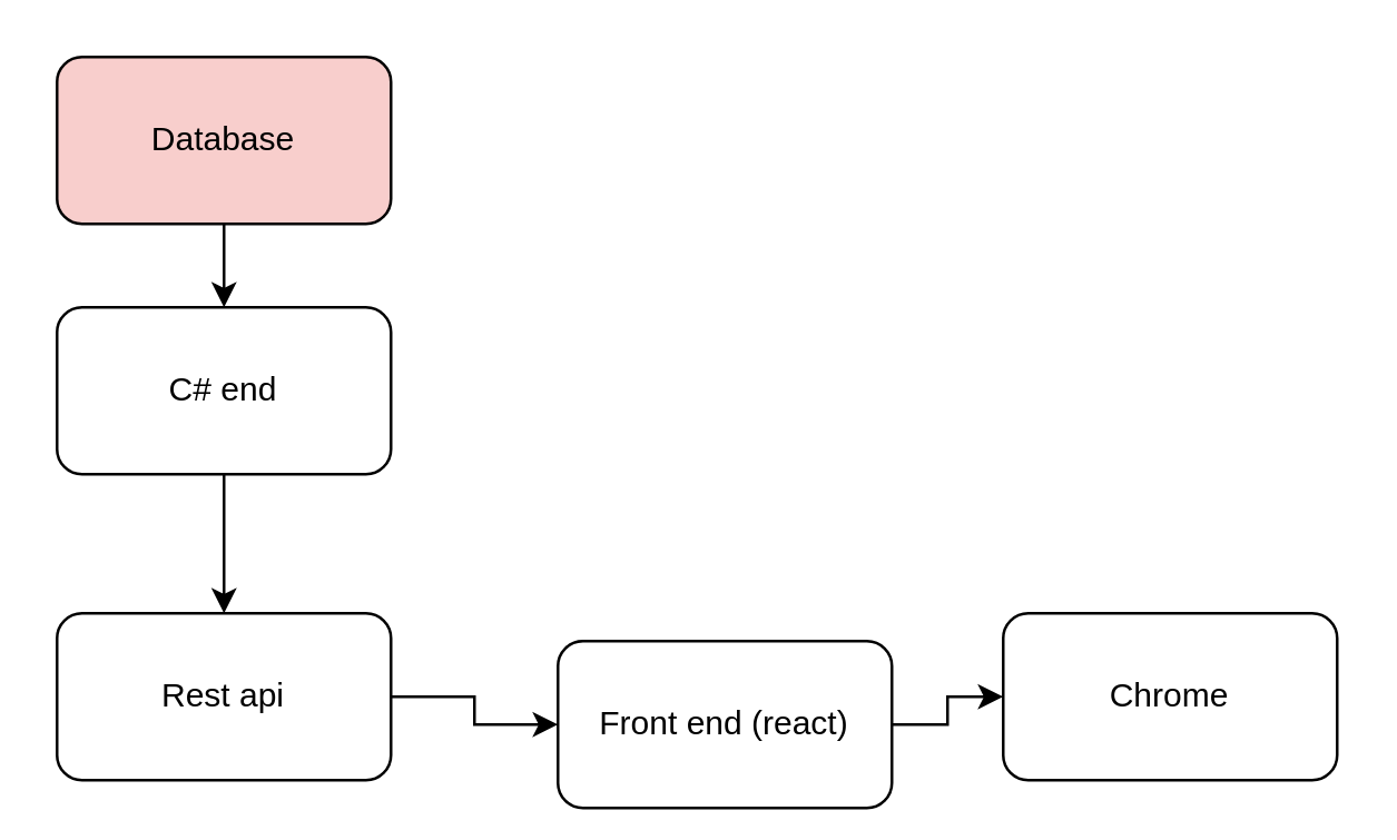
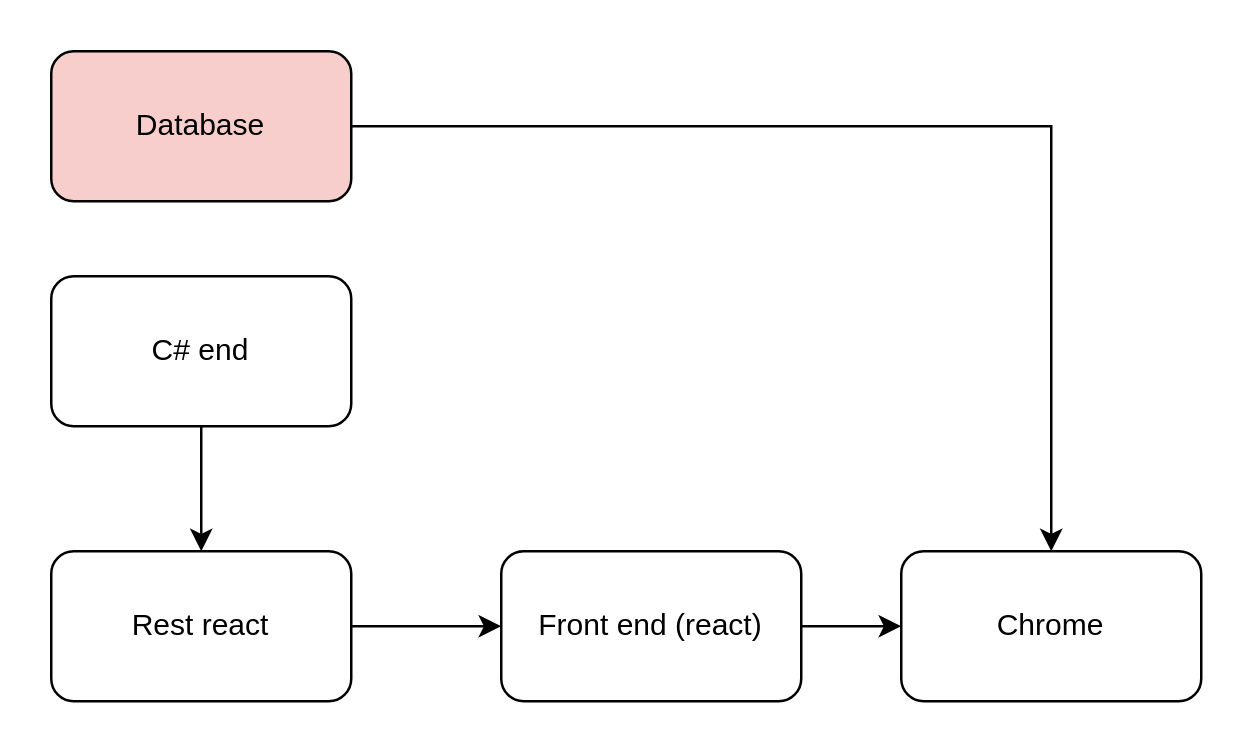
  <mxCell id="0" />
  <mxCell id="1" parent="0" />
  <mxCell id="2" value="" style="edgeStyle=orthogonalEdgeStyle;rounded=0;orthogonalLoop=1;jettySize=auto;html=1;" edge="1" parent="1" source="3" target="7"><mxGeometry relative="1" as="geometry" /></mxCell>
  <mxCell id="3" value="C# end" style="rounded=1;whiteSpace=wrap;html=1;" vertex="1" parent="1"><mxGeometry x="20" y="110" width="120" height="60" as="geometry" /></mxCell>
- <mxCell id="4" value="" style="edgeStyle=orthogonalEdgeStyle;rounded=0;orthogonalLoop=1;jettySize=auto;html=1;" edge="1" parent="1" source="5" target="3"><mxGeometry relative="1" as="geometry" /></mxCell>
+ <mxCell id="4" value="" style="edgeStyle=orthogonalEdgeStyle;rounded=0;orthogonalLoop=1;jettySize=auto;html=1;" edge="1" parent="1" source="5" target="10"><mxGeometry relative="1" as="geometry" /></mxCell>
  <mxCell id="5" value="Database" style="rounded=1;whiteSpace=wrap;html=1;fillColor=#f8cecc;" vertex="1" parent="1"><mxGeometry x="20" y="20" width="120" height="60" as="geometry" /></mxCell>
  <mxCell id="6" value="" style="edgeStyle=orthogonalEdgeStyle;rounded=0;orthogonalLoop=1;jettySize=auto;html=1;" edge="1" parent="1" source="7" target="9"><mxGeometry relative="1" as="geometry" /></mxCell>
- <mxCell id="7" value="Rest api" style="rounded=1;whiteSpace=wrap;html=1;" vertex="1" parent="1"><mxGeometry x="20" y="220" width="120" height="60" as="geometry" /></mxCell>
+ <mxCell id="7" value="Rest react" style="rounded=1;whiteSpace=wrap;html=1;" vertex="1" parent="1"><mxGeometry x="20" y="220" width="120" height="60" as="geometry" /></mxCell>
  <mxCell id="8" value="" style="edgeStyle=orthogonalEdgeStyle;rounded=0;orthogonalLoop=1;jettySize=auto;html=1;" edge="1" parent="1" source="9" target="10"><mxGeometry relative="1" as="geometry" /></mxCell>
- <mxCell id="9" value="Front end (react)" style="rounded=1;whiteSpace=wrap;html=1;" vertex="1" parent="1"><mxGeometry x="200" y="230" width="120" height="60" as="geometry" /></mxCell>
+ <mxCell id="9" value="Front end (react)" style="rounded=1;whiteSpace=wrap;html=1;" vertex="1" parent="1"><mxGeometry x="200" y="220" width="120" height="60" as="geometry" /></mxCell>
  <mxCell id="10" value="Chrome" style="rounded=1;whiteSpace=wrap;html=1;" vertex="1" parent="1"><mxGeometry x="360" y="220" width="120" height="60" as="geometry" /></mxCell>
